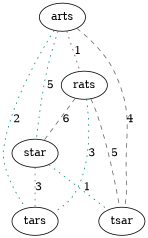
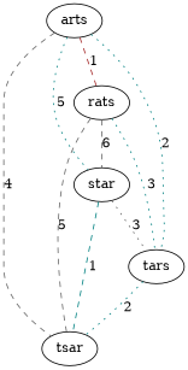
  graph {
    edge [color=teal style=dotted]
    arts
    rats
    star
    tars
    tsar
-   arts -- rats [color=brown label=1]
+   arts -- rats [color=brown label=1 style=dashed]
    arts -- star [label=5]
    arts -- tars [label=2]
    arts -- tsar [color=gray40 label=4 style=dashed]
    rats -- star [color=gray40 label=6 style=dashed]
    rats -- tars [label=3]
    rats -- tsar [color=gray40 label=5 style=dashed]
    star -- tars [color=gray40 label=3]
-   star -- tsar [label=1]
+   star -- tsar [label=1 style=dashed]
+   tars -- tsar [label=2]
  }
